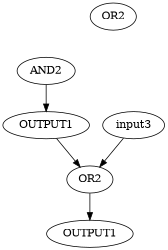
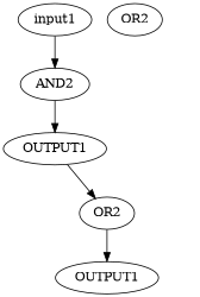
  digraph {
+   n1 [label=input1]
    n2 [b0=A b1=B label=AND2 sel=C]
    n3 [label=OUTPUT1]
-   n4 [label=input3]
    n5 [label=OR2]
    n6 [label=OUTPUT1]
    n7 [label=OR2]
+   n1 -> n2
    n2 -> n3
    n3 -> n5
-   n4 -> n5
    n5 -> n6
  }
